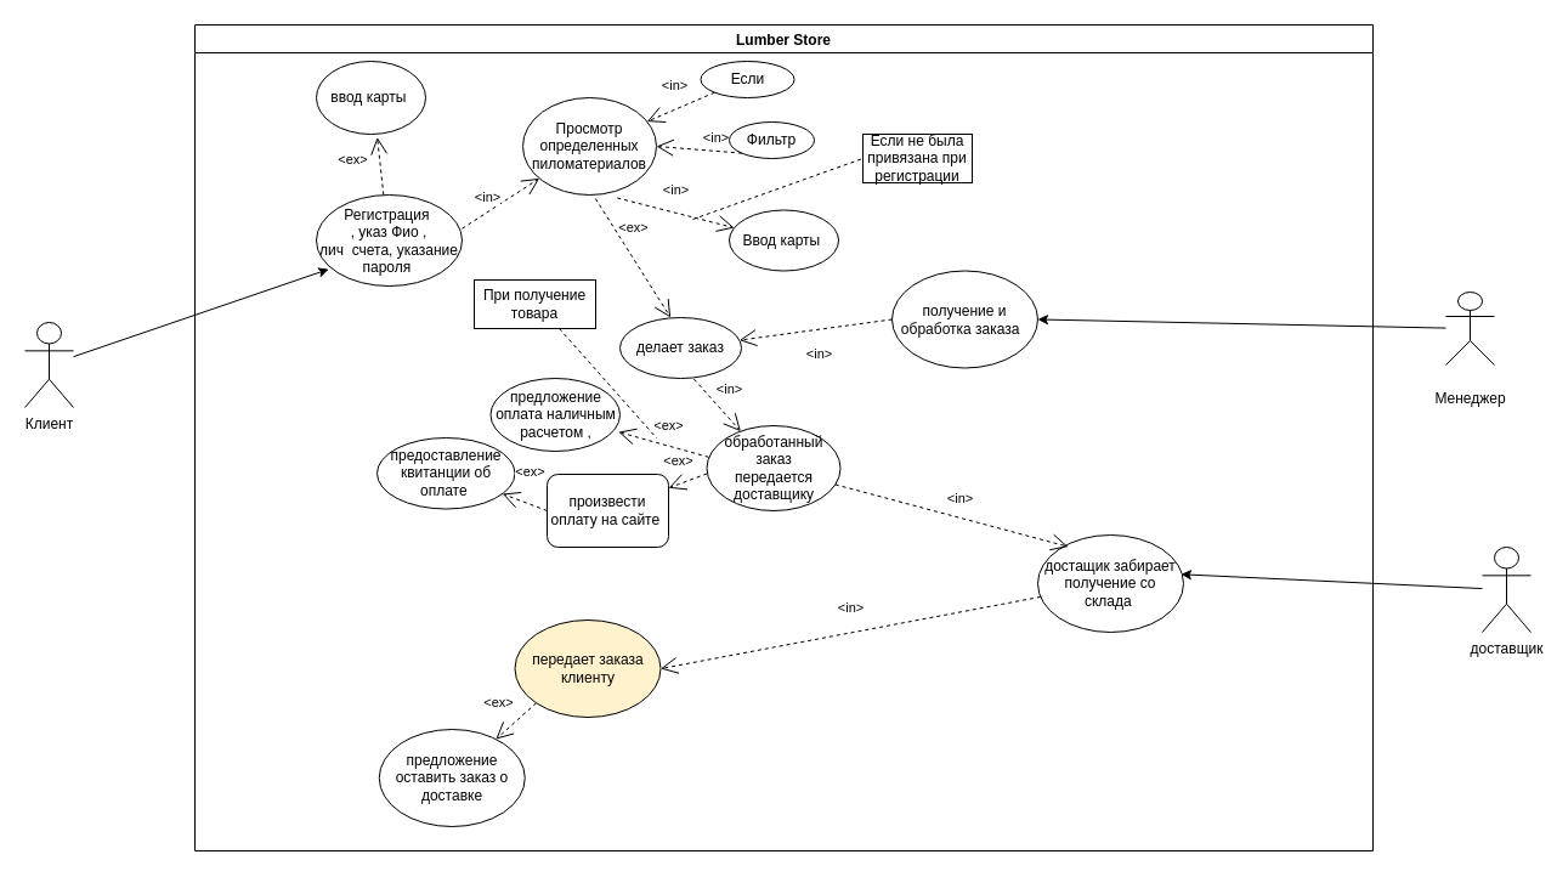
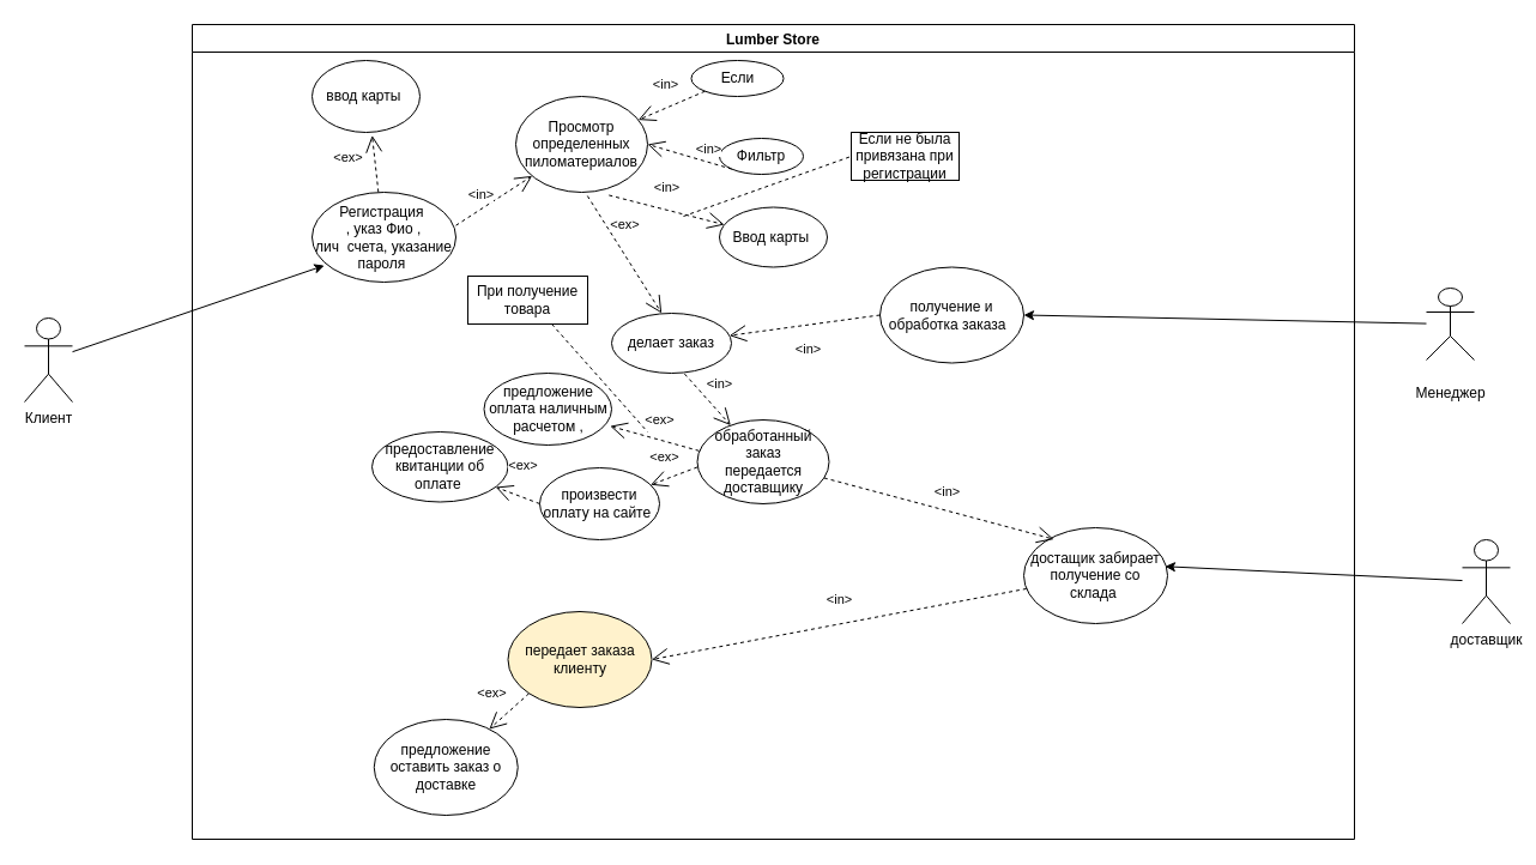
  <mxCell id="0" />
  <mxCell id="1" parent="0" />
  <mxCell id="2" value="Клиент" style="shape=umlActor;verticalLabelPosition=bottom;verticalAlign=top;html=1;outlineConnect=0;" parent="1" vertex="1"><mxGeometry x="20" y="265" width="40" height="70" as="geometry" /></mxCell>
  <mxCell id="3" value="&lt;br&gt;Менеджер" style="shape=umlActor;verticalLabelPosition=bottom;verticalAlign=top;html=1;outlineConnect=0;" parent="1" vertex="1"><mxGeometry x="1190" y="240" width="40" height="60" as="geometry" /></mxCell>
  <mxCell id="4" value="доставщик" style="shape=umlActor;verticalLabelPosition=bottom;verticalAlign=top;html=1;outlineConnect=0;" parent="1" vertex="1"><mxGeometry x="1220" y="450" width="40" height="70" as="geometry" /></mxCell>
  <mxCell id="5" value="Lumber Store" style="swimlane;" parent="1" vertex="1"><mxGeometry x="160" y="20" width="970" height="680" as="geometry" /></mxCell>
  <mxCell id="6" value="предложение оставить заказ о доставке" style="ellipse;whiteSpace=wrap;html=1;" parent="5" vertex="1"><mxGeometry x="151.75" y="580" width="120" height="80" as="geometry" /></mxCell>
  <mxCell id="7" value="Регистрация&amp;nbsp;&lt;br&gt;, указ Фио ,&lt;br&gt;лич&amp;nbsp; счета, указание пароля&amp;nbsp;" style="ellipse;whiteSpace=wrap;html=1;" parent="5" vertex="1"><mxGeometry x="100" y="140" width="120" height="75" as="geometry" /></mxCell>
  <mxCell id="8" value="делает заказ" style="ellipse;whiteSpace=wrap;html=1;" parent="5" vertex="1"><mxGeometry x="350" y="241" width="100" height="50" as="geometry" /></mxCell>
  <mxCell id="9" value="обработанный заказ&lt;br&gt;передается доставщику" style="ellipse;whiteSpace=wrap;html=1;" parent="5" vertex="1"><mxGeometry x="421.5" y="330" width="110" height="70" as="geometry" /></mxCell>
  <mxCell id="10" value="предложение оплата наличным расчетом ," style="ellipse;whiteSpace=wrap;html=1;" parent="5" vertex="1"><mxGeometry x="243.5" y="291" width="106.5" height="60" as="geometry" /></mxCell>
  <mxCell id="11" value="ввод карты&amp;nbsp;" style="ellipse;whiteSpace=wrap;html=1;" parent="5" vertex="1"><mxGeometry x="100" y="30" width="90" height="60" as="geometry" /></mxCell>
- <mxCell id="12" value="произвести оплату на сайте&amp;nbsp;" style="whiteSpace=wrap;html=1;rounded=1;" parent="5" vertex="1"><mxGeometry x="290" y="370" width="100" height="60" as="geometry" /></mxCell>
+ <mxCell id="12" value="произвести оплату на сайте&amp;nbsp;" style="ellipse;whiteSpace=wrap;html=1;" parent="5" vertex="1"><mxGeometry x="290" y="370" width="100" height="60" as="geometry" /></mxCell>
  <mxCell id="13" value="получение и обработка заказа&amp;nbsp;&amp;nbsp;" style="ellipse;whiteSpace=wrap;html=1;" parent="5" vertex="1"><mxGeometry x="574" y="202.5" width="120" height="80" as="geometry" /></mxCell>
  <mxCell id="14" value="Просмотр определенных пиломатериалов" style="ellipse;whiteSpace=wrap;html=1;" parent="5" vertex="1"><mxGeometry x="270" y="60" width="110" height="80" as="geometry" /></mxCell>
  <mxCell id="15" value="&amp;lt;in&amp;gt;" style="endArrow=open;endSize=12;dashed=1;html=1;rounded=0;exitX=1;exitY=0.369;exitDx=0;exitDy=0;exitPerimeter=0;" parent="5" source="7" target="14" edge="1"><mxGeometry x="-0.175" y="10" width="160" relative="1" as="geometry"><mxPoint x="300" y="360" as="sourcePoint" /><mxPoint x="290" y="150" as="targetPoint" /><mxPoint as="offset" /></mxGeometry></mxCell>
  <mxCell id="16" value="Если" style="ellipse;whiteSpace=wrap;html=1;" parent="5" vertex="1"><mxGeometry x="416.5" y="30" width="77" height="30" as="geometry" /></mxCell>
  <mxCell id="17" value="&amp;lt;in&amp;gt;" style="endArrow=open;endSize=12;dashed=1;html=1;rounded=0;exitX=0;exitY=1;exitDx=0;exitDy=0;" parent="5" source="16" target="14" edge="1"><mxGeometry x="-0.067" y="-18" width="160" relative="1" as="geometry"><mxPoint x="300" y="340" as="sourcePoint" /><mxPoint x="460" y="340" as="targetPoint" /><mxPoint as="offset" /></mxGeometry></mxCell>
- <mxCell id="18" value="Фильтр" style="ellipse;whiteSpace=wrap;html=1;" parent="5" vertex="1"><mxGeometry x="440" y="80" width="70" height="30" as="geometry" /></mxCell>
+ <mxCell id="18" value="Фильтр" style="ellipse;whiteSpace=wrap;html=1;" parent="5" vertex="1"><mxGeometry x="440" y="95" width="70" height="30" as="geometry" /></mxCell>
  <mxCell id="19" value="&amp;lt;in&amp;gt;" style="endArrow=open;endSize=12;dashed=1;html=1;rounded=0;entryX=1;entryY=0.5;entryDx=0;entryDy=0;exitX=0;exitY=1;exitDx=0;exitDy=0;" parent="5" source="18" target="14" edge="1"><mxGeometry x="-0.379" y="-11" width="160" relative="1" as="geometry"><mxPoint x="520" y="140" as="sourcePoint" /><mxPoint x="440" y="300" as="targetPoint" /><mxPoint as="offset" /></mxGeometry></mxCell>
  <mxCell id="20" value="&amp;lt;in&amp;gt;" style="endArrow=open;endSize=12;dashed=1;html=1;rounded=0;exitX=0.707;exitY=1.031;exitDx=0;exitDy=0;exitPerimeter=0;" parent="5" source="14" target="22" edge="1"><mxGeometry x="-0.093" y="18" width="160" relative="1" as="geometry"><mxPoint x="310" y="340" as="sourcePoint" /><mxPoint x="380" y="190" as="targetPoint" /><mxPoint as="offset" /></mxGeometry></mxCell>
  <mxCell id="21" value="&amp;lt;ex&amp;gt;" style="endArrow=open;endSize=12;dashed=1;html=1;rounded=0;exitX=0.461;exitY=-0.001;exitDx=0;exitDy=0;exitPerimeter=0;entryX=0.557;entryY=1.042;entryDx=0;entryDy=0;entryPerimeter=0;" parent="5" source="7" target="11" edge="1"><mxGeometry x="0.363" y="22" width="160" relative="1" as="geometry"><mxPoint x="330" y="220" as="sourcePoint" /><mxPoint x="490" y="220" as="targetPoint" /><mxPoint as="offset" /></mxGeometry></mxCell>
  <mxCell id="22" value="Ввод карты&amp;nbsp;" style="ellipse;whiteSpace=wrap;html=1;" parent="5" vertex="1"><mxGeometry x="440" y="152.5" width="90" height="50" as="geometry" /></mxCell>
  <mxCell id="23" value="Если не была привязана при регистрации" style="rounded=0;whiteSpace=wrap;html=1;" parent="5" vertex="1"><mxGeometry x="550" y="90" width="90" height="40" as="geometry" /></mxCell>
  <mxCell id="24" value="&amp;lt;ex&amp;gt;" style="endArrow=open;endSize=12;dashed=1;html=1;rounded=0;exitX=0.544;exitY=1.038;exitDx=0;exitDy=0;exitPerimeter=0;entryX=0.417;entryY=-0.001;entryDx=0;entryDy=0;entryPerimeter=0;" parent="5" source="14" target="8" edge="1"><mxGeometry x="-0.361" y="13" width="160" relative="1" as="geometry"><mxPoint x="330" y="320" as="sourcePoint" /><mxPoint x="490" y="320" as="targetPoint" /><mxPoint as="offset" /></mxGeometry></mxCell>
  <mxCell id="25" value="&amp;lt;in&amp;gt;" style="endArrow=open;endSize=12;dashed=1;html=1;rounded=0;exitX=0;exitY=0.5;exitDx=0;exitDy=0;" parent="5" source="13" target="8" edge="1"><mxGeometry x="-0.009" y="20" width="160" relative="1" as="geometry"><mxPoint x="530" y="340" as="sourcePoint" /><mxPoint x="690" y="340" as="targetPoint" /><mxPoint as="offset" /></mxGeometry></mxCell>
  <mxCell id="26" value="&amp;lt;in&amp;gt;" style="endArrow=open;endSize=12;dashed=1;html=1;rounded=0;exitX=0.609;exitY=1.012;exitDx=0;exitDy=0;exitPerimeter=0;" parent="5" source="8" target="9" edge="1"><mxGeometry x="-0.11" y="16" width="160" relative="1" as="geometry"><mxPoint x="310" y="430" as="sourcePoint" /><mxPoint x="470" y="430" as="targetPoint" /><mxPoint as="offset" /></mxGeometry></mxCell>
  <mxCell id="27" value="&amp;lt;ex&amp;gt;" style="endArrow=open;endSize=12;dashed=1;html=1;rounded=0;exitX=0.001;exitY=0.563;exitDx=0;exitDy=0;exitPerimeter=0;" parent="5" source="9" target="12" edge="1"><mxGeometry x="0.081" y="-18" width="160" relative="1" as="geometry"><mxPoint x="310" y="430" as="sourcePoint" /><mxPoint x="470" y="430" as="targetPoint" /><mxPoint as="offset" /></mxGeometry></mxCell>
  <mxCell id="28" value="&amp;lt;ex&amp;gt;" style="endArrow=open;endSize=12;dashed=1;html=1;rounded=0;exitX=0.014;exitY=0.369;exitDx=0;exitDy=0;exitPerimeter=0;entryX=0.988;entryY=0.736;entryDx=0;entryDy=0;entryPerimeter=0;" parent="5" source="9" target="10" edge="1"><mxGeometry x="0.005" y="-16" width="160" relative="1" as="geometry"><mxPoint x="310" y="430" as="sourcePoint" /><mxPoint x="470" y="430" as="targetPoint" /><mxPoint as="offset" /></mxGeometry></mxCell>
  <mxCell id="29" value="При получение товара" style="rounded=0;whiteSpace=wrap;html=1;" parent="5" vertex="1"><mxGeometry x="230" y="210" width="100" height="40" as="geometry" /></mxCell>
  <mxCell id="30" value="достащик забирает&lt;br&gt;получение со склада&amp;nbsp;" style="ellipse;whiteSpace=wrap;html=1;" parent="5" vertex="1"><mxGeometry x="694" y="420" width="120" height="80" as="geometry" /></mxCell>
  <mxCell id="31" value="предоставление квитанции об оплате&amp;nbsp;" style="ellipse;whiteSpace=wrap;html=1;" parent="5" vertex="1"><mxGeometry x="150" y="340" width="113.5" height="58.5" as="geometry" /></mxCell>
  <mxCell id="32" value="&amp;lt;ex&amp;gt;" style="endArrow=open;endSize=12;dashed=1;html=1;rounded=0;exitX=0;exitY=0.5;exitDx=0;exitDy=0;" parent="5" source="12" target="31" edge="1"><mxGeometry x="0.218" y="-25" width="160" relative="1" as="geometry"><mxPoint x="90" y="420" as="sourcePoint" /><mxPoint x="250" y="420" as="targetPoint" /><mxPoint as="offset" /></mxGeometry></mxCell>
  <mxCell id="33" value="передает заказа клиенту" style="ellipse;whiteSpace=wrap;html=1;fillColor=#fff2cc;" parent="5" vertex="1"><mxGeometry x="263.5" y="490" width="120" height="80" as="geometry" /></mxCell>
  <mxCell id="34" value="&amp;lt;in&amp;gt;" style="endArrow=open;endSize=12;dashed=1;html=1;rounded=0;entryX=0.209;entryY=0.12;entryDx=0;entryDy=0;entryPerimeter=0;" parent="5" source="9" target="30" edge="1"><mxGeometry x="0.03" y="15" width="160" relative="1" as="geometry"><mxPoint x="430" y="420" as="sourcePoint" /><mxPoint x="590" y="420" as="targetPoint" /><mxPoint as="offset" /></mxGeometry></mxCell>
  <mxCell id="35" value="&amp;lt;in&amp;gt;" style="endArrow=open;endSize=12;dashed=1;html=1;rounded=0;entryX=1;entryY=0.5;entryDx=0;entryDy=0;" parent="5" source="30" target="33" edge="1"><mxGeometry x="-0.025" y="-20" width="160" relative="1" as="geometry"><mxPoint x="430" y="420" as="sourcePoint" /><mxPoint x="590" y="420" as="targetPoint" /><mxPoint as="offset" /></mxGeometry></mxCell>
  <mxCell id="36" value="&amp;lt;ex&amp;gt;" style="endArrow=open;endSize=12;dashed=1;html=1;rounded=0;exitX=0;exitY=1;exitDx=0;exitDy=0;" parent="5" source="33" target="6" edge="1"><mxGeometry x="0.039" y="-21" width="160" relative="1" as="geometry"><mxPoint x="430" y="420" as="sourcePoint" /><mxPoint x="590" y="420" as="targetPoint" /><mxPoint as="offset" /></mxGeometry></mxCell>
  <mxCell id="37" value="" style="endArrow=classic;html=1;rounded=0;entryX=0.085;entryY=0.815;entryDx=0;entryDy=0;entryPerimeter=0;" parent="1" source="2" target="7" edge="1"><mxGeometry width="50" height="50" relative="1" as="geometry"><mxPoint x="510" y="430" as="sourcePoint" /><mxPoint x="560" y="380" as="targetPoint" /></mxGeometry></mxCell>
  <mxCell id="38" value="" style="endArrow=none;dashed=1;html=1;rounded=0;entryX=0;entryY=0.5;entryDx=0;entryDy=0;" parent="1" target="23" edge="1"><mxGeometry width="50" height="50" relative="1" as="geometry"><mxPoint x="570" y="180" as="sourcePoint" /><mxPoint x="600" y="330" as="targetPoint" /></mxGeometry></mxCell>
  <mxCell id="39" value="" style="endArrow=classic;html=1;rounded=0;entryX=1;entryY=0.5;entryDx=0;entryDy=0;" parent="1" source="3" target="13" edge="1"><mxGeometry width="50" height="50" relative="1" as="geometry"><mxPoint x="750" y="390" as="sourcePoint" /><mxPoint x="800" y="340" as="targetPoint" /></mxGeometry></mxCell>
  <mxCell id="40" value="" style="endArrow=none;dashed=1;html=1;rounded=0;" parent="1" edge="1"><mxGeometry width="50" height="50" relative="1" as="geometry"><mxPoint x="460" y="270" as="sourcePoint" /><mxPoint x="540" y="360" as="targetPoint" /></mxGeometry></mxCell>
  <mxCell id="41" value="" style="endArrow=classic;html=1;rounded=0;entryX=0.983;entryY=0.404;entryDx=0;entryDy=0;entryPerimeter=0;" parent="1" source="4" target="30" edge="1"><mxGeometry width="50" height="50" relative="1" as="geometry"><mxPoint x="820" y="470" as="sourcePoint" /><mxPoint x="870" y="420" as="targetPoint" /></mxGeometry></mxCell>
